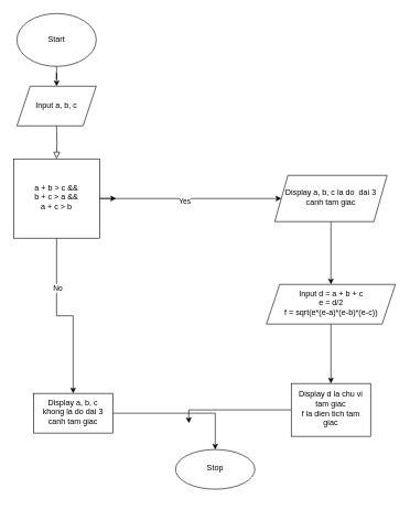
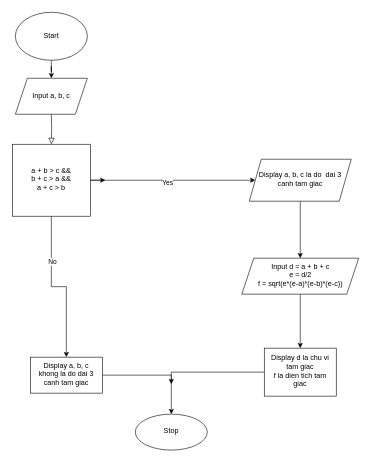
  <mxCell id="0" />
  <mxCell id="1" parent="0" />
  <mxCell id="2" value="" style="rounded=0;html=1;jettySize=auto;orthogonalLoop=1;fontSize=11;endArrow=block;endFill=0;endSize=8;strokeWidth=1;shadow=0;labelBackgroundColor=none;edgeStyle=orthogonalEdgeStyle;" parent="1" target="8" edge="1"><mxGeometry relative="1" as="geometry"><mxPoint x="85" y="190" as="sourcePoint" /></mxGeometry></mxCell>
  <mxCell id="3" style="edgeStyle=orthogonalEdgeStyle;rounded=0;orthogonalLoop=1;jettySize=auto;html=1;" edge="1" parent="1" source="8"><mxGeometry relative="1" as="geometry"><mxPoint x="175" y="300" as="targetPoint" /></mxGeometry></mxCell>
  <mxCell id="4" value="" style="edgeStyle=orthogonalEdgeStyle;rounded=0;orthogonalLoop=1;jettySize=auto;html=1;" edge="1" parent="1" source="8" target="12"><mxGeometry relative="1" as="geometry" /></mxCell>
  <mxCell id="5" value="No" style="edgeLabel;html=1;align=center;verticalAlign=middle;resizable=0;points=[];" vertex="1" connectable="0" parent="4"><mxGeometry x="-0.422" y="1" relative="1" as="geometry"><mxPoint as="offset" /></mxGeometry></mxCell>
  <mxCell id="6" value="" style="edgeStyle=orthogonalEdgeStyle;rounded=0;orthogonalLoop=1;jettySize=auto;html=1;" edge="1" parent="1" source="8" target="19"><mxGeometry relative="1" as="geometry" /></mxCell>
  <mxCell id="7" value="Yes" style="edgeLabel;html=1;align=center;verticalAlign=middle;resizable=0;points=[];" vertex="1" connectable="0" parent="6"><mxGeometry x="-0.072" y="-3" relative="1" as="geometry"><mxPoint as="offset" /></mxGeometry></mxCell>
  <mxCell id="8" value="a + b &amp;gt; c &amp;amp;&amp;amp;&lt;br&gt;b + c &amp;gt; a &amp;amp;&amp;amp;&lt;br&gt;a + c &amp;gt; b" style="whiteSpace=wrap;html=1;shadow=0;fontFamily=Helvetica;fontSize=12;align=center;strokeWidth=1;spacing=6;spacingTop=-4;rounded=0;" parent="1" vertex="1"><mxGeometry x="20" y="240" width="130" height="120" as="geometry" /></mxCell>
  <mxCell id="9" value="" style="edgeStyle=orthogonalEdgeStyle;rounded=0;orthogonalLoop=1;jettySize=auto;html=1;" edge="1" parent="1" source="10" target="15"><mxGeometry relative="1" as="geometry" /></mxCell>
  <mxCell id="10" value="Start" style="ellipse;whiteSpace=wrap;html=1;" vertex="1" parent="1"><mxGeometry x="25" y="20" width="120" height="80" as="geometry" /></mxCell>
  <mxCell id="11" value="" style="edgeStyle=orthogonalEdgeStyle;rounded=0;orthogonalLoop=1;jettySize=auto;html=1;" edge="1" parent="1" source="12" target="20"><mxGeometry relative="1" as="geometry" /></mxCell>
  <mxCell id="12" value="Display a, b, c khong la do dai 3 canh tam giac" style="whiteSpace=wrap;html=1;shadow=0;strokeWidth=1;spacing=6;spacingTop=-4;" vertex="1" parent="1"><mxGeometry x="50" y="595" width="120" height="60" as="geometry" /></mxCell>
  <mxCell id="13" value="" style="edgeStyle=orthogonalEdgeStyle;rounded=0;orthogonalLoop=1;jettySize=auto;html=1;" edge="1" parent="1" source="14" target="17"><mxGeometry relative="1" as="geometry" /></mxCell>
  <mxCell id="14" value="Input d = a + b + c&lt;br&gt;e = d/2&lt;br&gt;f = sqrt(e*(e-a)*(e-b)*(e-c))" style="shape=parallelogram;perimeter=parallelogramPerimeter;whiteSpace=wrap;html=1;fixedSize=1;shadow=0;strokeWidth=1;spacing=6;spacingTop=-4;" vertex="1" parent="1"><mxGeometry x="402.5" y="430" width="195" height="60" as="geometry" /></mxCell>
  <mxCell id="15" value="Input a, b, c" style="shape=parallelogram;perimeter=parallelogramPerimeter;whiteSpace=wrap;html=1;fixedSize=1;" vertex="1" parent="1"><mxGeometry x="25" y="130" width="120" height="60" as="geometry" /></mxCell>
  <mxCell id="16" style="edgeStyle=orthogonalEdgeStyle;rounded=0;orthogonalLoop=1;jettySize=auto;html=1;" edge="1" parent="1" source="17"><mxGeometry relative="1" as="geometry"><mxPoint x="285" y="640" as="targetPoint" /><Array as="points"><mxPoint x="285" y="620" /><mxPoint x="285" y="620" /></Array></mxGeometry></mxCell>
  <mxCell id="17" value="Display d la chu vi tam giac&lt;br&gt;f la dien tich tam giac" style="whiteSpace=wrap;html=1;shadow=0;strokeWidth=1;spacing=6;spacingTop=-4;" vertex="1" parent="1"><mxGeometry x="440" y="580" width="120" height="80" as="geometry" /></mxCell>
  <mxCell id="18" style="edgeStyle=orthogonalEdgeStyle;rounded=0;orthogonalLoop=1;jettySize=auto;html=1;" edge="1" parent="1" source="19" target="14"><mxGeometry relative="1" as="geometry" /></mxCell>
  <mxCell id="19" value="Display a, b, c la do&amp;nbsp; dai 3 canh tam giac" style="shape=parallelogram;perimeter=parallelogramPerimeter;whiteSpace=wrap;html=1;fixedSize=1;shadow=0;strokeWidth=1;spacing=6;spacingTop=-4;" vertex="1" parent="1"><mxGeometry x="415" y="265" width="170" height="70" as="geometry" /></mxCell>
- <mxCell id="20" value="Stop" style="ellipse;whiteSpace=wrap;html=1;shadow=0;strokeWidth=1;spacing=6;spacingTop=-4;" vertex="1" parent="1"><mxGeometry x="265" y="680" width="120" height="60" as="geometry" /></mxCell>
+ <mxCell id="20" value="Stop" style="ellipse;whiteSpace=wrap;html=1;shadow=0;strokeWidth=1;spacing=6;spacingTop=-4;" vertex="1" parent="1"><mxGeometry x="225" y="690" width="120" height="60" as="geometry" /></mxCell>
